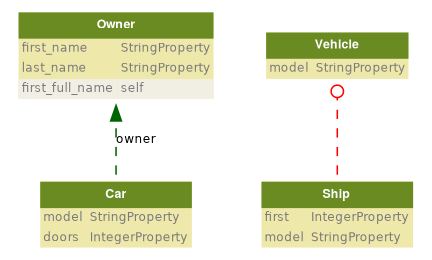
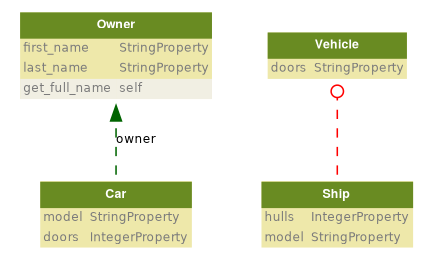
  digraph {
    fontname=Helvetica
    fontsize=8
    rankdir=BT
    node [fontname=Helvetica fontsize=8 shape=plaintext weight=2]
    edge [fontname=Helvetica fontsize=8 style=dashed]
    n1 [label=<     <TABLE BGCOLOR="palegoldenrod" BORDER="0" CELLBORDER="0" CELLSPACING="0">      <TR><TD COLSPAN="2" CELLPADDING="4" ALIGN="CENTER" BGCOLOR="olivedrab4"><FONT FACE="Helvetica Bold" COLOR="white">Car</FONT></TD></TR>            <TR>         <TD ALIGN="LEFT" BORDER="0"><FONT COLOR="#7B7B7B" FACE="Helvetica">model</FONT></TD>         <TD ALIGN="LEFT"><FONT COLOR="#7B7B7B" FACE="Helvetica">StringProperty</FONT></TD>      </TR>            <TR>         <TD ALIGN="LEFT" BORDER="0"><FONT COLOR="#7B7B7B" FACE="Helvetica">doors</FONT></TD>         <TD ALIGN="LEFT"><FONT COLOR="#7B7B7B" FACE="Helvetica">IntegerProperty</FONT></TD>      </TR>                 </TABLE>     >]
-   n2 [label=<     <TABLE BGCOLOR="palegoldenrod" BORDER="0" CELLBORDER="0" CELLSPACING="0">      <TR><TD COLSPAN="2" CELLPADDING="4" ALIGN="CENTER" BGCOLOR="olivedrab4"><FONT FACE="Helvetica Bold" COLOR="white">Owner</FONT></TD></TR>            <TR>         <TD ALIGN="LEFT" BORDER="0"><FONT COLOR="#7B7B7B" FACE="Helvetica">first_name</FONT></TD>         <TD ALIGN="LEFT"><FONT COLOR="#7B7B7B" FACE="Helvetica">StringProperty</FONT></TD>      </TR>            <TR>         <TD ALIGN="LEFT" BORDER="0"><FONT COLOR="#7B7B7B" FACE="Helvetica">last_name</FONT></TD>         <TD ALIGN="LEFT"><FONT COLOR="#7B7B7B" FACE="Helvetica">StringProperty</FONT></TD>      </TR>                         <TR>         <TD BGCOLOR="#F1EFE3" ALIGN="LEFT" BORDER="0"><FONT COLOR="#7B7B7B" FACE="Helvetica">first_full_name</FONT></TD>         <TD BGCOLOR="#F1EFE3" ALIGN="LEFT"><FONT COLOR="#7B7B7B" FACE="Helvetica">self</FONT></TD>      </TR>                 </TABLE>     > weight=1]
-   n3 [label=<     <TABLE BGCOLOR="palegoldenrod" BORDER="0" CELLBORDER="0" CELLSPACING="0">      <TR><TD COLSPAN="2" CELLPADDING="4" ALIGN="CENTER" BGCOLOR="olivedrab4"><FONT FACE="Helvetica Bold" COLOR="white">Ship</FONT></TD></TR>            <TR>         <TD ALIGN="LEFT" BORDER="0"><FONT COLOR="#7B7B7B" FACE="Helvetica">first</FONT></TD>         <TD ALIGN="LEFT"><FONT COLOR="#7B7B7B" FACE="Helvetica">IntegerProperty</FONT></TD>      </TR>            <TR>         <TD ALIGN="LEFT" BORDER="0"><FONT COLOR="#7B7B7B" FACE="Helvetica">model</FONT></TD>         <TD ALIGN="LEFT"><FONT COLOR="#7B7B7B" FACE="Helvetica">StringProperty</FONT></TD>      </TR>                 </TABLE>     >]
-   n4 [label=<     <TABLE BGCOLOR="palegoldenrod" BORDER="0" CELLBORDER="0" CELLSPACING="0">      <TR><TD COLSPAN="2" CELLPADDING="4" ALIGN="CENTER" BGCOLOR="olivedrab4"><FONT FACE="Helvetica Bold" COLOR="white">Vehicle</FONT></TD></TR>            <TR>         <TD ALIGN="LEFT" BORDER="0"><FONT COLOR="#7B7B7B" FACE="Helvetica">model</FONT></TD>         <TD ALIGN="LEFT"><FONT COLOR="#7B7B7B" FACE="Helvetica">StringProperty</FONT></TD>      </TR>                 </TABLE>     > weight=1]
+   n2 [label=<     <TABLE BGCOLOR="palegoldenrod" BORDER="0" CELLBORDER="0" CELLSPACING="0">      <TR><TD COLSPAN="2" CELLPADDING="4" ALIGN="CENTER" BGCOLOR="olivedrab4"><FONT FACE="Helvetica Bold" COLOR="white">Owner</FONT></TD></TR>            <TR>         <TD ALIGN="LEFT" BORDER="0"><FONT COLOR="#7B7B7B" FACE="Helvetica">first_name</FONT></TD>         <TD ALIGN="LEFT"><FONT COLOR="#7B7B7B" FACE="Helvetica">StringProperty</FONT></TD>      </TR>            <TR>         <TD ALIGN="LEFT" BORDER="0"><FONT COLOR="#7B7B7B" FACE="Helvetica">last_name</FONT></TD>         <TD ALIGN="LEFT"><FONT COLOR="#7B7B7B" FACE="Helvetica">StringProperty</FONT></TD>      </TR>                         <TR>         <TD BGCOLOR="#F1EFE3" ALIGN="LEFT" BORDER="0"><FONT COLOR="#7B7B7B" FACE="Helvetica">get_full_name</FONT></TD>         <TD BGCOLOR="#F1EFE3" ALIGN="LEFT"><FONT COLOR="#7B7B7B" FACE="Helvetica">self</FONT></TD>      </TR>                 </TABLE>     > weight=1]
+   n3 [label=<     <TABLE BGCOLOR="palegoldenrod" BORDER="0" CELLBORDER="0" CELLSPACING="0">      <TR><TD COLSPAN="2" CELLPADDING="4" ALIGN="CENTER" BGCOLOR="olivedrab4"><FONT FACE="Helvetica Bold" COLOR="white">Ship</FONT></TD></TR>            <TR>         <TD ALIGN="LEFT" BORDER="0"><FONT COLOR="#7B7B7B" FACE="Helvetica">hulls</FONT></TD>         <TD ALIGN="LEFT"><FONT COLOR="#7B7B7B" FACE="Helvetica">IntegerProperty</FONT></TD>      </TR>            <TR>         <TD ALIGN="LEFT" BORDER="0"><FONT COLOR="#7B7B7B" FACE="Helvetica">model</FONT></TD>         <TD ALIGN="LEFT"><FONT COLOR="#7B7B7B" FACE="Helvetica">StringProperty</FONT></TD>      </TR>                 </TABLE>     >]
+   n4 [label=<     <TABLE BGCOLOR="palegoldenrod" BORDER="0" CELLBORDER="0" CELLSPACING="0">      <TR><TD COLSPAN="2" CELLPADDING="4" ALIGN="CENTER" BGCOLOR="olivedrab4"><FONT FACE="Helvetica Bold" COLOR="white">Vehicle</FONT></TD></TR>            <TR>         <TD ALIGN="LEFT" BORDER="0"><FONT COLOR="#7B7B7B" FACE="Helvetica">doors</FONT></TD>         <TD ALIGN="LEFT"><FONT COLOR="#7B7B7B" FACE="Helvetica">StringProperty</FONT></TD>      </TR>                 </TABLE>     > weight=1]
    subgraph sub_1 {
      color=olivedrab4
      label=<         <TABLE BORDER="0" CELLBORDER="0" CELLSPACING="0">         <TR><TD COLSPAN="2" CELLPADDING="4" ALIGN="CENTER"         ><FONT FACE="Helvetica Bold" COLOR="Black" POINT-SIZE="12"         >test_models</FONT></TD></TR>         </TABLE>         >
      style=rounded
      n1
      n2
      n3
      n4
    }
    n1 -> n2 [arrowhead=normal color=darkgreen label=owner]
    n3 -> n4 [arrowhead=odot color=red]
  }
